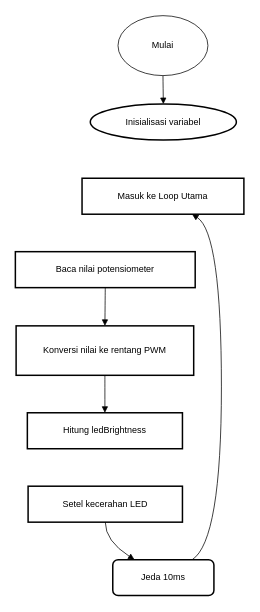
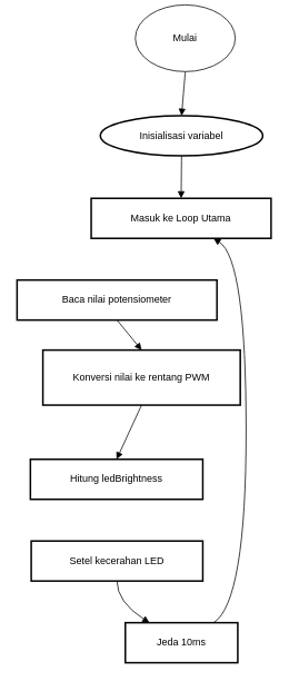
  <mxCell id="0" />
  <mxCell id="1" parent="0" />
  <mxCell id="2" value="Inisialisasi variabel" style="ellipse;whiteSpace=wrap;strokeWidth=2;" vertex="1" parent="1"><mxGeometry x="120" y="138" width="195" height="48" as="geometry" /></mxCell>
  <mxCell id="3" value="Masuk ke Loop Utama" style="whiteSpace=wrap;strokeWidth=2;" vertex="1" parent="1"><mxGeometry x="109" y="237" width="216" height="48" as="geometry" /></mxCell>
  <mxCell id="4" value="Baca nilai potensiometer" style="whiteSpace=wrap;strokeWidth=2;" vertex="1" parent="1"><mxGeometry x="20" y="335" width="240" height="48" as="geometry" /></mxCell>
- <mxCell id="5" value="Konversi nilai ke rentang PWM" style="whiteSpace=wrap;strokeWidth=2;" vertex="1" parent="1"><mxGeometry x="21" y="434" width="237" height="66" as="geometry" /></mxCell>
+ <mxCell id="5" value="Konversi nilai ke rentang PWM" style="whiteSpace=wrap;strokeWidth=2;" vertex="1" parent="1"><mxGeometry x="51" y="419" width="237" height="66" as="geometry" /></mxCell>
  <mxCell id="6" value="Hitung ledBrightness" style="whiteSpace=wrap;strokeWidth=2;" vertex="1" parent="1"><mxGeometry x="36" y="550" width="207" height="48" as="geometry" /></mxCell>
  <mxCell id="7" value="Setel kecerahan LED" style="whiteSpace=wrap;strokeWidth=2;" vertex="1" parent="1"><mxGeometry x="37" y="648" width="206" height="48" as="geometry" /></mxCell>
- <mxCell id="8" value="Jeda 10ms" style="whiteSpace=wrap;strokeWidth=2;rounded=1;" vertex="1" parent="1"><mxGeometry x="150" y="746" width="135" height="48" as="geometry" /></mxCell>
+ <mxCell id="8" value="Jeda 10ms" style="whiteSpace=wrap;strokeWidth=2;" vertex="1" parent="1"><mxGeometry x="150" y="746" width="135" height="48" as="geometry" /></mxCell>
  <mxCell id="9" value="" style="curved=1;startArrow=none;endArrow=block;exitX=0.5;exitY=1;entryX=0.5;entryY=0.01;rounded=0;exitDx=0;exitDy=0;" edge="1" parent="1" source="15" target="2"><mxGeometry relative="1" as="geometry"><Array as="points" /><mxPoint x="217.5" y="88" as="sourcePoint" /></mxGeometry></mxCell>
+ <mxCell id="10" value="" style="curved=1;startArrow=none;endArrow=block;exitX=0.5;exitY=1.02;entryX=0.5;entryY=0;rounded=0;" edge="1" parent="1" source="2" target="3"><mxGeometry relative="1" as="geometry"><Array as="points" /></mxGeometry></mxCell>
  <mxCell id="11" value="" style="curved=1;startArrow=none;endArrow=block;exitX=0.5;exitY=1.01;entryX=0.5;entryY=-0.01;rounded=0;" edge="1" parent="1" source="4" target="5"><mxGeometry relative="1" as="geometry"><Array as="points" /></mxGeometry></mxCell>
  <mxCell id="12" value="" style="curved=1;startArrow=none;endArrow=block;exitX=0.5;exitY=0.99;entryX=0.5;entryY=-0.01;rounded=0;" edge="1" parent="1" source="5" target="6"><mxGeometry relative="1" as="geometry"><Array as="points" /></mxGeometry></mxCell>
  <mxCell id="13" value="" style="curved=1;startArrow=none;endArrow=block;exitX=0.5;exitY=1.01;entryX=0.22;entryY=0.01;rounded=0;" edge="1" parent="1" source="7" target="8"><mxGeometry relative="1" as="geometry"><Array as="points"><mxPoint x="140" y="721" /></Array></mxGeometry></mxCell>
  <mxCell id="14" value="" style="curved=1;startArrow=none;endArrow=block;exitX=0.78;exitY=0.01;entryX=0.68;entryY=1;rounded=0;" edge="1" parent="1" source="8" target="3"><mxGeometry relative="1" as="geometry"><Array as="points"><mxPoint x="295" y="721" /><mxPoint x="295" y="310" /></Array></mxGeometry></mxCell>
- <mxCell id="15" value="Mulai" style="ellipse;whiteSpace=wrap;html=1;" vertex="1" parent="1"><mxGeometry x="157" width="120" height="80" as="geometry" y="20" /></mxCell>
+ <mxCell id="15" value="Mulai" style="ellipse;whiteSpace=wrap;html=1;" vertex="1" parent="1"><mxGeometry x="162" y="5" width="120" height="80" as="geometry" /></mxCell>
